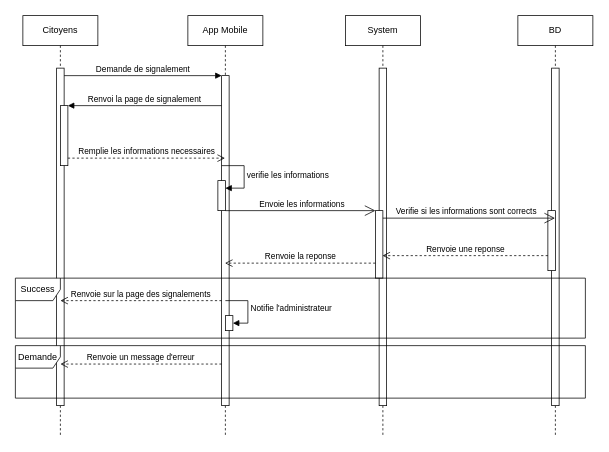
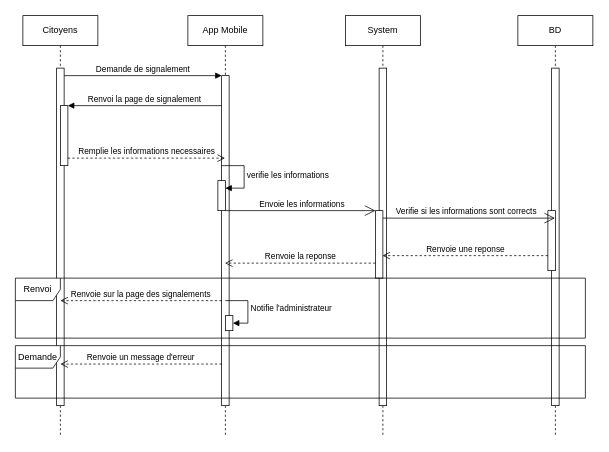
  <mxCell id="0" />
  <mxCell id="1" parent="0" />
  <mxCell id="2" value="Citoyens" style="shape=umlLifeline;perimeter=lifelinePerimeter;whiteSpace=wrap;html=1;container=0;dropTarget=0;collapsible=0;recursiveResize=0;outlineConnect=0;portConstraint=eastwest;newEdgeStyle={&quot;edgeStyle&quot;:&quot;elbowEdgeStyle&quot;,&quot;elbow&quot;:&quot;vertical&quot;,&quot;curved&quot;:0,&quot;rounded&quot;:0};" parent="1" vertex="1"><mxGeometry x="30" y="20" width="100" height="560" as="geometry" /></mxCell>
  <mxCell id="3" value="" style="html=1;points=[];perimeter=orthogonalPerimeter;outlineConnect=0;targetShapes=umlLifeline;portConstraint=eastwest;newEdgeStyle={&quot;edgeStyle&quot;:&quot;elbowEdgeStyle&quot;,&quot;elbow&quot;:&quot;vertical&quot;,&quot;curved&quot;:0,&quot;rounded&quot;:0};" parent="2" vertex="1"><mxGeometry x="45" y="70" width="10" height="450" as="geometry" /></mxCell>
  <mxCell id="4" value="" style="html=1;points=[];perimeter=orthogonalPerimeter;outlineConnect=0;targetShapes=umlLifeline;portConstraint=eastwest;newEdgeStyle={&quot;edgeStyle&quot;:&quot;elbowEdgeStyle&quot;,&quot;elbow&quot;:&quot;vertical&quot;,&quot;curved&quot;:0,&quot;rounded&quot;:0};" parent="2" vertex="1"><mxGeometry x="50" y="120" width="10" height="80" as="geometry" /></mxCell>
  <mxCell id="5" value="App Mobile" style="shape=umlLifeline;perimeter=lifelinePerimeter;whiteSpace=wrap;html=1;container=0;dropTarget=0;collapsible=0;recursiveResize=0;outlineConnect=0;portConstraint=eastwest;newEdgeStyle={&quot;edgeStyle&quot;:&quot;elbowEdgeStyle&quot;,&quot;elbow&quot;:&quot;vertical&quot;,&quot;curved&quot;:0,&quot;rounded&quot;:0};" parent="1" vertex="1"><mxGeometry x="250" y="20" width="100" height="560" as="geometry" /></mxCell>
  <mxCell id="6" value="" style="html=1;points=[];perimeter=orthogonalPerimeter;outlineConnect=0;targetShapes=umlLifeline;portConstraint=eastwest;newEdgeStyle={&quot;edgeStyle&quot;:&quot;elbowEdgeStyle&quot;,&quot;elbow&quot;:&quot;vertical&quot;,&quot;curved&quot;:0,&quot;rounded&quot;:0};" parent="5" vertex="1"><mxGeometry x="45" y="80" width="10" height="440" as="geometry" /></mxCell>
  <mxCell id="7" value="" style="html=1;points=[[0,0,0,0,5],[0,1,0,0,-5],[1,0,0,0,5],[1,1,0,0,-5]];perimeter=orthogonalPerimeter;outlineConnect=0;targetShapes=umlLifeline;portConstraint=eastwest;newEdgeStyle={&quot;curved&quot;:0,&quot;rounded&quot;:0};" parent="5" vertex="1"><mxGeometry x="40" y="220" width="10" height="40" as="geometry" /></mxCell>
  <mxCell id="8" value="verifie les informations" style="html=1;align=left;spacingLeft=2;endArrow=block;rounded=0;edgeStyle=orthogonalEdgeStyle;curved=0;rounded=0;" parent="5" target="7" edge="1"><mxGeometry relative="1" as="geometry"><mxPoint x="45" y="200" as="sourcePoint" /><Array as="points"><mxPoint x="75" y="230" /></Array></mxGeometry></mxCell>
  <mxCell id="9" value="" style="html=1;points=[[0,0,0,0,5],[0,1,0,0,-5],[1,0,0,0,5],[1,1,0,0,-5]];perimeter=orthogonalPerimeter;outlineConnect=0;targetShapes=umlLifeline;portConstraint=eastwest;newEdgeStyle={&quot;curved&quot;:0,&quot;rounded&quot;:0};" vertex="1" parent="5"><mxGeometry x="50" y="400" width="10" height="20" as="geometry" /></mxCell>
  <mxCell id="10" value="Notifie l'administrateur" style="html=1;align=left;spacingLeft=2;endArrow=block;rounded=0;edgeStyle=orthogonalEdgeStyle;curved=0;rounded=0;" edge="1" target="9" parent="5"><mxGeometry relative="1" as="geometry"><mxPoint x="50" y="380" as="sourcePoint" /><Array as="points"><mxPoint x="80" y="410" /></Array></mxGeometry></mxCell>
  <mxCell id="11" value="Demande de signalement" style="html=1;verticalAlign=bottom;endArrow=block;edgeStyle=elbowEdgeStyle;elbow=vertical;curved=0;rounded=0;" parent="1" source="3" target="6" edge="1"><mxGeometry relative="1" as="geometry"><mxPoint x="185" y="110" as="sourcePoint" /><Array as="points"><mxPoint x="170" y="100" /></Array></mxGeometry></mxCell>
  <mxCell id="12" value="Renvoi la page de signalement" style="html=1;verticalAlign=bottom;endArrow=block;edgeStyle=elbowEdgeStyle;elbow=horizontal;curved=0;rounded=0;" parent="1" source="6" target="4" edge="1"><mxGeometry relative="1" as="geometry"><mxPoint x="165" y="140" as="sourcePoint" /><Array as="points"><mxPoint x="180" y="140" /></Array></mxGeometry></mxCell>
  <mxCell id="13" value="System" style="shape=umlLifeline;perimeter=lifelinePerimeter;whiteSpace=wrap;html=1;container=0;dropTarget=0;collapsible=0;recursiveResize=0;outlineConnect=0;portConstraint=eastwest;newEdgeStyle={&quot;edgeStyle&quot;:&quot;elbowEdgeStyle&quot;,&quot;elbow&quot;:&quot;vertical&quot;,&quot;curved&quot;:0,&quot;rounded&quot;:0};" parent="1" vertex="1"><mxGeometry x="460" y="20" width="100" height="560" as="geometry" /></mxCell>
  <mxCell id="14" value="" style="html=1;points=[];perimeter=orthogonalPerimeter;outlineConnect=0;targetShapes=umlLifeline;portConstraint=eastwest;newEdgeStyle={&quot;edgeStyle&quot;:&quot;elbowEdgeStyle&quot;,&quot;elbow&quot;:&quot;vertical&quot;,&quot;curved&quot;:0,&quot;rounded&quot;:0};" parent="13" vertex="1"><mxGeometry x="45" y="70" width="10" height="450" as="geometry" /></mxCell>
  <mxCell id="15" value="" style="html=1;points=[[0,0,0,0,5],[0,1,0,0,-5],[1,0,0,0,5],[1,1,0,0,-5]];perimeter=orthogonalPerimeter;outlineConnect=0;targetShapes=umlLifeline;portConstraint=eastwest;newEdgeStyle={&quot;curved&quot;:0,&quot;rounded&quot;:0};" parent="13" vertex="1"><mxGeometry x="40" y="260" width="10" height="90" as="geometry" /></mxCell>
  <mxCell id="16" value="BD" style="shape=umlLifeline;perimeter=lifelinePerimeter;whiteSpace=wrap;html=1;container=0;dropTarget=0;collapsible=0;recursiveResize=0;outlineConnect=0;portConstraint=eastwest;newEdgeStyle={&quot;edgeStyle&quot;:&quot;elbowEdgeStyle&quot;,&quot;elbow&quot;:&quot;vertical&quot;,&quot;curved&quot;:0,&quot;rounded&quot;:0};" parent="1" vertex="1"><mxGeometry x="690" y="20" width="100" height="560" as="geometry" /></mxCell>
  <mxCell id="17" value="" style="html=1;points=[];perimeter=orthogonalPerimeter;outlineConnect=0;targetShapes=umlLifeline;portConstraint=eastwest;newEdgeStyle={&quot;edgeStyle&quot;:&quot;elbowEdgeStyle&quot;,&quot;elbow&quot;:&quot;vertical&quot;,&quot;curved&quot;:0,&quot;rounded&quot;:0};" parent="16" vertex="1"><mxGeometry x="45" y="70" width="10" height="450" as="geometry" /></mxCell>
  <mxCell id="18" value="" style="html=1;points=[];perimeter=orthogonalPerimeter;outlineConnect=0;targetShapes=umlLifeline;portConstraint=eastwest;newEdgeStyle={&quot;edgeStyle&quot;:&quot;elbowEdgeStyle&quot;,&quot;elbow&quot;:&quot;vertical&quot;,&quot;curved&quot;:0,&quot;rounded&quot;:0};" parent="16" vertex="1"><mxGeometry x="40" y="260" width="10" height="80" as="geometry" /></mxCell>
  <mxCell id="19" value="Demande" style="shape=umlFrame;whiteSpace=wrap;html=1;pointerEvents=0;" parent="1" vertex="1"><mxGeometry x="20" y="460" width="760" height="70" as="geometry" /></mxCell>
  <mxCell id="20" value="Remplie les informations necessaires" style="html=1;verticalAlign=bottom;endArrow=open;dashed=1;endSize=8;curved=0;rounded=0;" parent="1" target="5" edge="1"><mxGeometry relative="1" as="geometry"><mxPoint x="90" y="210" as="sourcePoint" /><mxPoint x="199.5" y="210" as="targetPoint" /></mxGeometry></mxCell>
  <mxCell id="21" value="Renvoie une reponse" style="html=1;verticalAlign=bottom;endArrow=open;dashed=1;endSize=8;curved=0;rounded=0;" parent="1" target="13" edge="1"><mxGeometry relative="1" as="geometry"><mxPoint x="730" y="340" as="sourcePoint" /><mxPoint x="650" y="340" as="targetPoint" /></mxGeometry></mxCell>
  <mxCell id="22" value="" style="endArrow=open;endFill=1;endSize=12;html=1;rounded=0;" parent="1" edge="1"><mxGeometry width="160" relative="1" as="geometry"><mxPoint x="300" y="280" as="sourcePoint" /><mxPoint x="500" y="280" as="targetPoint" /></mxGeometry></mxCell>
  <mxCell id="23" value="Envoie les informations" style="edgeLabel;html=1;align=center;verticalAlign=middle;resizable=0;points=[];" parent="22" vertex="1" connectable="0"><mxGeometry x="0.045" y="-1" relative="1" as="geometry"><mxPoint x="-4" y="-11" as="offset" /></mxGeometry></mxCell>
  <mxCell id="24" value="" style="endArrow=open;endFill=1;endSize=12;html=1;rounded=0;" parent="1" target="16" edge="1"><mxGeometry width="160" relative="1" as="geometry"><mxPoint x="510" y="290" as="sourcePoint" /><mxPoint x="670" y="290" as="targetPoint" /></mxGeometry></mxCell>
  <mxCell id="25" value="Verifie si les informations sont corrects" style="edgeLabel;html=1;align=center;verticalAlign=middle;resizable=0;points=[];" parent="24" vertex="1" connectable="0"><mxGeometry x="-0.082" y="-3" relative="1" as="geometry"><mxPoint x="5" y="-13" as="offset" /></mxGeometry></mxCell>
  <mxCell id="26" value="Renvoie la reponse" style="html=1;verticalAlign=bottom;endArrow=open;dashed=1;endSize=8;curved=0;rounded=0;" parent="1" target="5" edge="1"><mxGeometry relative="1" as="geometry"><mxPoint x="500" y="350" as="sourcePoint" /><mxPoint x="420" y="350" as="targetPoint" /></mxGeometry></mxCell>
  <mxCell id="27" value="Renvoie sur la page des signalements" style="html=1;verticalAlign=bottom;endArrow=open;dashed=1;endSize=8;curved=0;rounded=0;" parent="1" source="6" edge="1"><mxGeometry relative="1" as="geometry"><mxPoint x="160" y="400" as="sourcePoint" /><mxPoint x="80" y="400" as="targetPoint" /></mxGeometry></mxCell>
- <mxCell id="28" value="Success" style="shape=umlFrame;whiteSpace=wrap;html=1;pointerEvents=0;" parent="1" vertex="1"><mxGeometry x="20" y="370" width="760" height="80" as="geometry" /></mxCell>
+ <mxCell id="28" value="Renvoi" style="shape=umlFrame;whiteSpace=wrap;html=1;pointerEvents=0;" parent="1" vertex="1"><mxGeometry x="20" y="370" width="760" height="80" as="geometry" /></mxCell>
  <mxCell id="29" value="Renvoie un message d'erreur" style="html=1;verticalAlign=bottom;endArrow=open;dashed=1;endSize=8;curved=0;rounded=0;" parent="1" edge="1"><mxGeometry relative="1" as="geometry"><mxPoint x="295" y="484.58" as="sourcePoint" /><mxPoint x="80" y="484.58" as="targetPoint" /></mxGeometry></mxCell>
